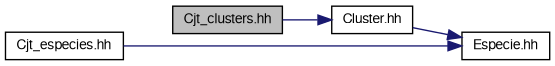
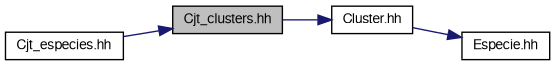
  digraph {
    rankdir=LR
    node [color=black fillcolor=white fontname=FreeSans fontsize=10 shape=record style=filled]
    edge [color=midnightblue fontname=FreeSans fontsize=10 labelfontname=FreeSans labelfontsize=10 style=solid]
    n1 [fillcolor=grey75 fontcolor=black height=0.2 label="Cjt_clusters.hh" width=0.4]
    n2 [height=0.2 label="Cluster.hh" width=0.4]
    n3 [height=0.2 label="Especie.hh" width=0.4]
    n4 [height=0.2 label="Cjt_especies.hh" width=0.4]
    n1 -> n2
    n2 -> n3
-   n4 -> n3
+   n4 -> n1
  }
